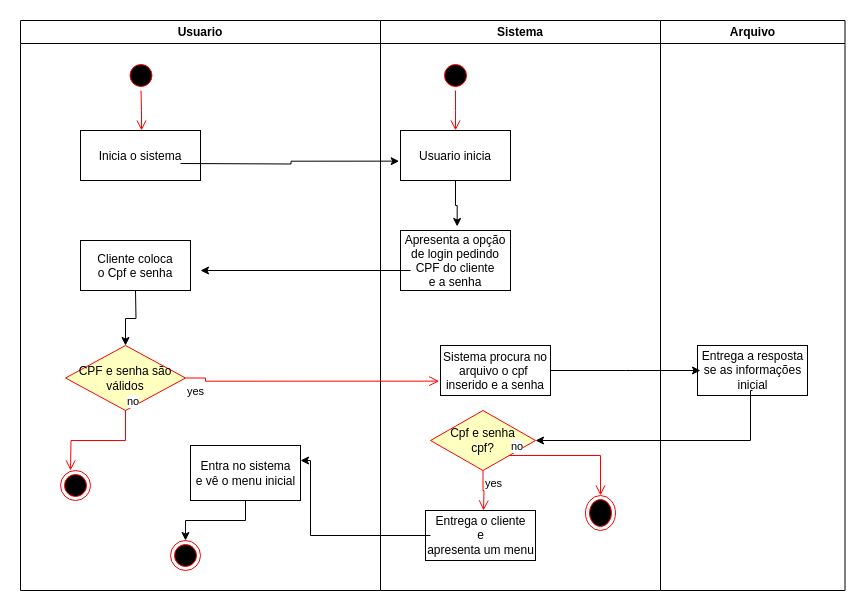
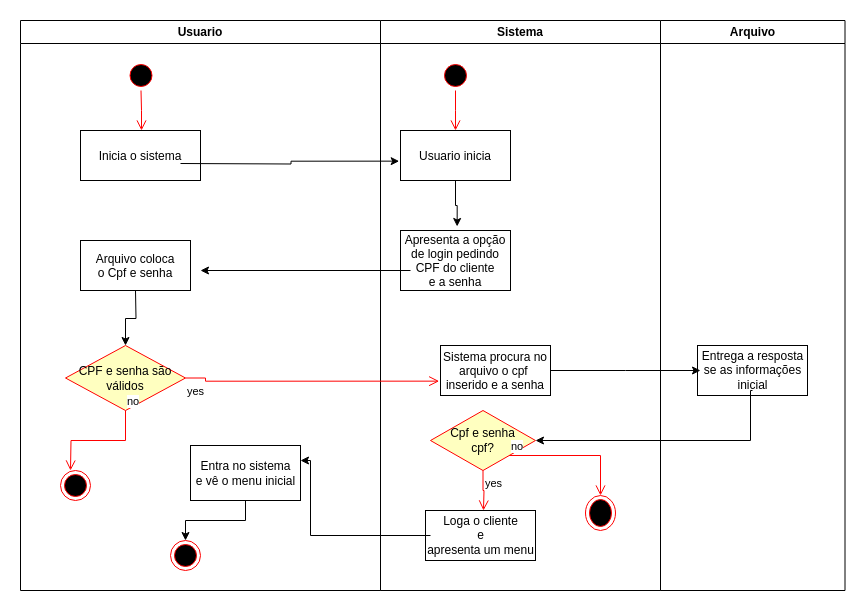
  <mxCell id="0" />
  <mxCell id="1" parent="0" />
  <mxCell id="2" value="Usuario" style="swimlane;whiteSpace=wrap" parent="1" vertex="1"><mxGeometry x="20" y="20" width="360" height="570" as="geometry" /></mxCell>
  <mxCell id="3" value="" style="ellipse;shape=startState;fillColor=#000000;strokeColor=#ff0000;" parent="2" vertex="1"><mxGeometry x="105.5" y="40" width="30" height="30" as="geometry" /></mxCell>
  <mxCell id="4" value="" style="edgeStyle=elbowEdgeStyle;elbow=horizontal;verticalAlign=bottom;endArrow=open;endSize=8;strokeColor=#FF0000;endFill=1;rounded=0" parent="2" source="3" target="5" edge="1"><mxGeometry x="100" y="40" as="geometry"><mxPoint x="115" y="110" as="targetPoint" /></mxGeometry></mxCell>
  <mxCell id="5" value="Inicia o sistema" style="" parent="2" vertex="1"><mxGeometry x="60" y="110" width="120" height="50" as="geometry" /></mxCell>
- <mxCell id="6" value="Cliente coloca&#10;o Cpf e senha" style="" parent="2" vertex="1"><mxGeometry x="60" y="220" width="110" height="50" as="geometry" /></mxCell>
+ <mxCell id="6" value="Arquivo coloca&#10;o Cpf e senha" style="" parent="2" vertex="1"><mxGeometry x="60" y="220" width="110" height="50" as="geometry" /></mxCell>
  <mxCell id="7" value="" style="ellipse;html=1;shape=endState;fillColor=#000000;strokeColor=#ff0000;" vertex="1" parent="2"><mxGeometry x="40" y="450" width="30" height="30" as="geometry" /></mxCell>
  <mxCell id="8" value="CPF e senha são&lt;br&gt;válidos" style="rhombus;whiteSpace=wrap;html=1;fillColor=#ffffc0;strokeColor=#ff0000;" vertex="1" parent="2"><mxGeometry x="45" y="325" width="120" height="65" as="geometry" /></mxCell>
  <mxCell id="9" style="edgeStyle=orthogonalEdgeStyle;rounded=0;orthogonalLoop=1;jettySize=auto;html=1;entryX=0.5;entryY=0;entryDx=0;entryDy=0;" edge="1" parent="2" source="10" target="11"><mxGeometry relative="1" as="geometry" /></mxCell>
  <mxCell id="10" value="Entra no sistema&lt;br&gt;e vê o menu inicial" style="html=1;" vertex="1" parent="2"><mxGeometry x="170" y="425" width="110" height="55" as="geometry" /></mxCell>
  <mxCell id="11" value="" style="ellipse;html=1;shape=endState;fillColor=#000000;strokeColor=#ff0000;" vertex="1" parent="2"><mxGeometry x="150" y="520" width="30" height="30" as="geometry" /></mxCell>
  <mxCell id="12" value="Sistema" style="swimlane;whiteSpace=wrap" parent="1" vertex="1"><mxGeometry x="380" y="20" width="280" height="570" as="geometry" /></mxCell>
  <mxCell id="13" value="" style="ellipse;shape=startState;fillColor=#000000;strokeColor=#ff0000;" parent="12" vertex="1"><mxGeometry x="60" y="40" width="30" height="30" as="geometry" /></mxCell>
  <mxCell id="14" value="" style="edgeStyle=elbowEdgeStyle;elbow=horizontal;verticalAlign=bottom;endArrow=open;endSize=8;strokeColor=#FF0000;endFill=1;rounded=0" parent="12" source="13" target="16" edge="1"><mxGeometry x="40" y="20" as="geometry"><mxPoint x="55" y="90" as="targetPoint" /></mxGeometry></mxCell>
  <mxCell id="15" style="edgeStyle=orthogonalEdgeStyle;rounded=0;orthogonalLoop=1;jettySize=auto;html=1;entryX=0.515;entryY=-0.067;entryDx=0;entryDy=0;entryPerimeter=0;" edge="1" parent="12" source="16" target="17"><mxGeometry relative="1" as="geometry" /></mxCell>
  <mxCell id="16" value="Usuario inicia" style="" parent="12" vertex="1"><mxGeometry x="20" y="110" width="110" height="50" as="geometry" /></mxCell>
  <mxCell id="17" value="Apresenta a opção&#10;de login pedindo&#10;CPF do cliente&#10;e a senha" style="" parent="12" vertex="1"><mxGeometry x="20" y="210" width="110" height="60" as="geometry" /></mxCell>
  <mxCell id="18" value="Sistema procura no&#10;arquivo o cpf &#10;inserido e a senha" style="" parent="12" vertex="1"><mxGeometry x="60" y="325" width="110" height="50" as="geometry" /></mxCell>
  <mxCell id="19" value="Cpf e senha&lt;br&gt;cpf?" style="rhombus;whiteSpace=wrap;html=1;fillColor=#ffffc0;strokeColor=#ff0000;" vertex="1" parent="12"><mxGeometry x="50" y="390" width="105" height="60" as="geometry" /></mxCell>
  <mxCell id="20" value="" style="ellipse;html=1;shape=endState;fillColor=#000000;strokeColor=#ff0000;" vertex="1" parent="12"><mxGeometry x="205" y="475" width="30" height="35" as="geometry" /></mxCell>
  <mxCell id="21" value="no" style="edgeStyle=orthogonalEdgeStyle;html=1;align=left;verticalAlign=bottom;endArrow=open;endSize=8;strokeColor=#ff0000;rounded=0;exitX=1;exitY=1;exitDx=0;exitDy=0;" edge="1" source="19" parent="12" target="20"><mxGeometry x="-1" relative="1" as="geometry"><mxPoint x="220" y="490" as="targetPoint" /></mxGeometry></mxCell>
- <mxCell id="22" value="Entrega o cliente&lt;br&gt;e &lt;br&gt;apresenta um menu" style="html=1;" vertex="1" parent="12"><mxGeometry x="45" y="490" width="110" height="50" as="geometry" /></mxCell>
+ <mxCell id="22" value="Loga o cliente&lt;br&gt;e &lt;br&gt;apresenta um menu" style="html=1;" vertex="1" parent="12"><mxGeometry x="45" y="490" width="110" height="50" as="geometry" /></mxCell>
  <mxCell id="23" value="Arquivo" style="swimlane;whiteSpace=wrap" parent="1" vertex="1"><mxGeometry x="660" y="20" width="184.5" height="570" as="geometry" /></mxCell>
  <mxCell id="24" value="Entrega a resposta&lt;br&gt;se as informações&lt;br&gt;inicial" style="html=1;" vertex="1" parent="23"><mxGeometry x="37" y="325" width="110" height="50" as="geometry" /></mxCell>
  <mxCell id="25" style="edgeStyle=orthogonalEdgeStyle;rounded=0;orthogonalLoop=1;jettySize=auto;html=1;entryX=-0.012;entryY=0.613;entryDx=0;entryDy=0;entryPerimeter=0;" edge="1" parent="1" target="16"><mxGeometry relative="1" as="geometry"><mxPoint x="180" y="163" as="sourcePoint" /><mxPoint x="310" y="163" as="targetPoint" /></mxGeometry></mxCell>
  <mxCell id="26" style="edgeStyle=orthogonalEdgeStyle;rounded=0;orthogonalLoop=1;jettySize=auto;html=1;" edge="1" parent="1"><mxGeometry relative="1" as="geometry"><mxPoint x="410" y="270" as="sourcePoint" /><mxPoint x="200" y="270" as="targetPoint" /></mxGeometry></mxCell>
  <mxCell id="27" value="no" style="edgeStyle=orthogonalEdgeStyle;html=1;align=left;verticalAlign=bottom;endArrow=open;endSize=8;strokeColor=#ff0000;rounded=0;" edge="1" source="8" parent="1"><mxGeometry x="-1" relative="1" as="geometry"><mxPoint x="70" y="470" as="targetPoint" /></mxGeometry></mxCell>
  <mxCell id="28" value="yes" style="edgeStyle=orthogonalEdgeStyle;html=1;align=left;verticalAlign=top;endArrow=open;endSize=8;strokeColor=#ff0000;rounded=0;exitX=1;exitY=0.5;exitDx=0;exitDy=0;entryX=-0.012;entryY=0.713;entryDx=0;entryDy=0;entryPerimeter=0;" edge="1" source="8" parent="1" target="18"><mxGeometry x="-1" relative="1" as="geometry"><mxPoint x="430" y="380" as="targetPoint" /><mxPoint x="120" y="350" as="sourcePoint" /><Array as="points"><mxPoint x="205" y="380" /></Array></mxGeometry></mxCell>
  <mxCell id="29" style="edgeStyle=orthogonalEdgeStyle;rounded=0;orthogonalLoop=1;jettySize=auto;html=1;entryX=0.5;entryY=0;entryDx=0;entryDy=0;" edge="1" parent="1" target="8"><mxGeometry relative="1" as="geometry"><mxPoint x="135" y="290" as="sourcePoint" /></mxGeometry></mxCell>
  <mxCell id="30" style="edgeStyle=orthogonalEdgeStyle;rounded=0;orthogonalLoop=1;jettySize=auto;html=1;" edge="1" parent="1" source="18"><mxGeometry relative="1" as="geometry"><mxPoint x="700" y="370" as="targetPoint" /></mxGeometry></mxCell>
  <mxCell id="31" style="edgeStyle=orthogonalEdgeStyle;rounded=0;orthogonalLoop=1;jettySize=auto;html=1;entryX=1;entryY=0.5;entryDx=0;entryDy=0;" edge="1" parent="1" target="19"><mxGeometry relative="1" as="geometry"><mxPoint x="752" y="510" as="targetPoint" /><mxPoint x="752" y="390" as="sourcePoint" /><Array as="points"><mxPoint x="750" y="390" /><mxPoint x="750" y="440" /></Array></mxGeometry></mxCell>
  <mxCell id="32" value="yes" style="edgeStyle=orthogonalEdgeStyle;html=1;align=left;verticalAlign=top;endArrow=open;endSize=8;strokeColor=#ff0000;rounded=0;" edge="1" source="19" parent="1"><mxGeometry x="-1" relative="1" as="geometry"><mxPoint x="483" y="510" as="targetPoint" /></mxGeometry></mxCell>
  <mxCell id="33" style="edgeStyle=orthogonalEdgeStyle;rounded=0;orthogonalLoop=1;jettySize=auto;html=1;" edge="1" parent="1"><mxGeometry relative="1" as="geometry"><mxPoint x="430" y="535" as="sourcePoint" /><mxPoint x="300" y="460" as="targetPoint" /><Array as="points"><mxPoint x="310" y="535" /><mxPoint x="310" y="460" /></Array></mxGeometry></mxCell>
